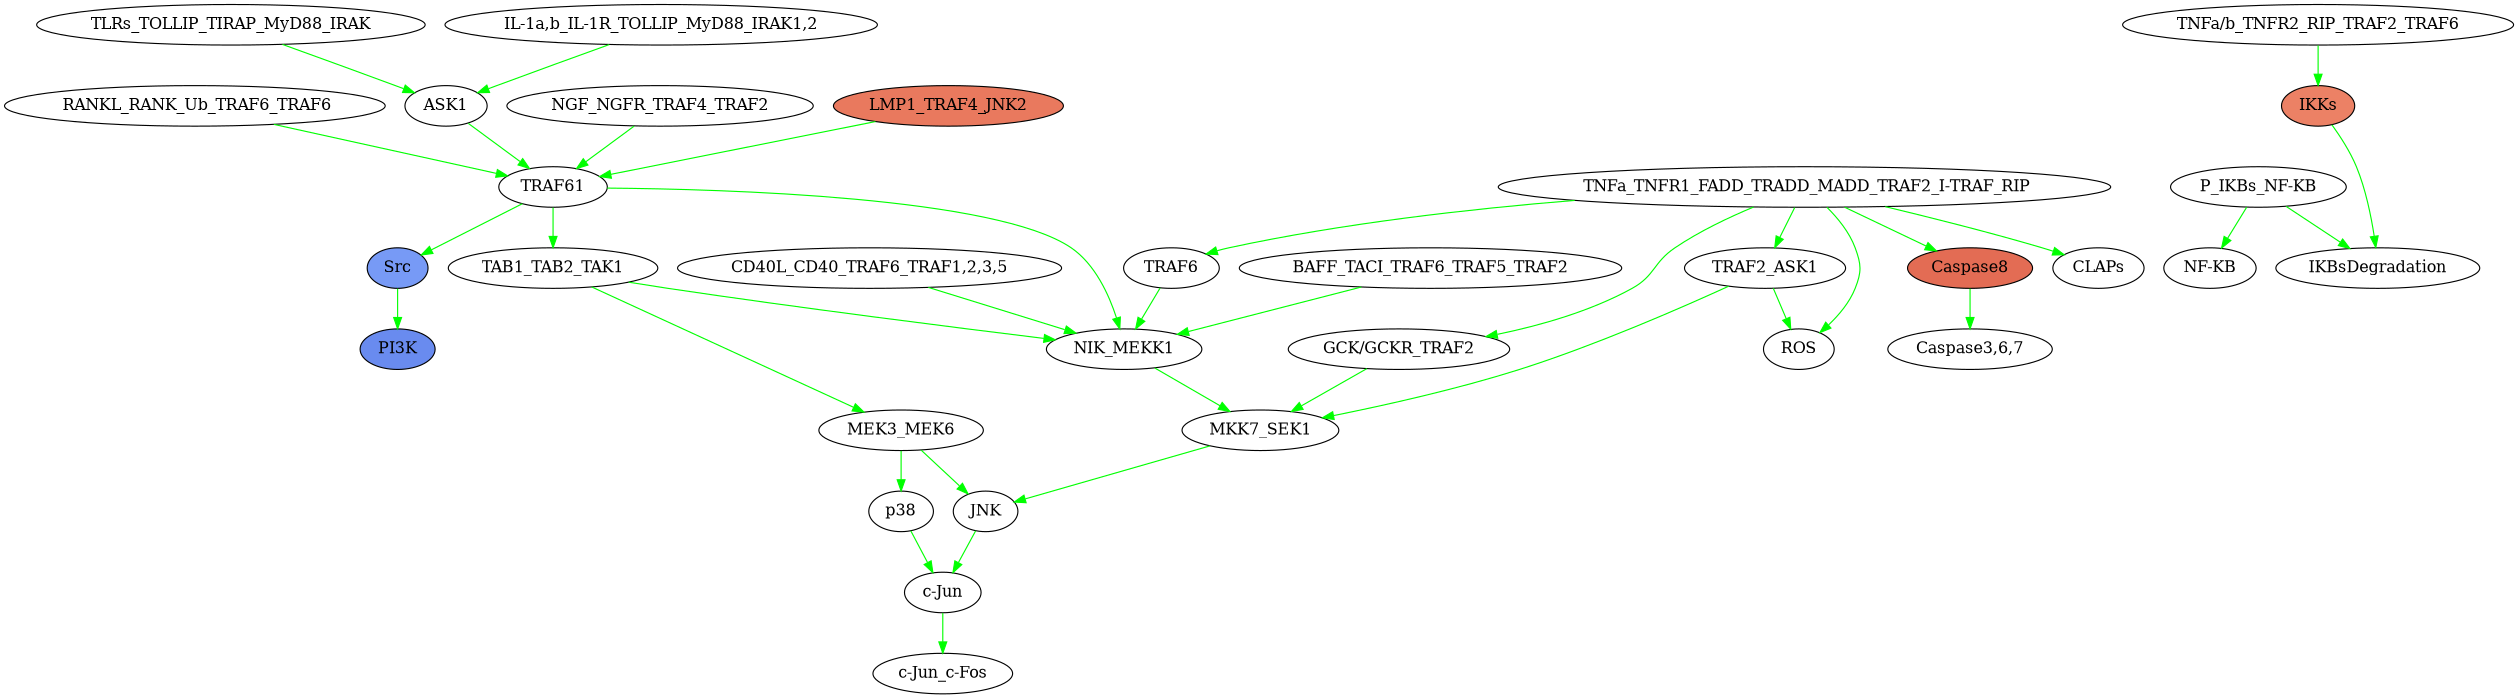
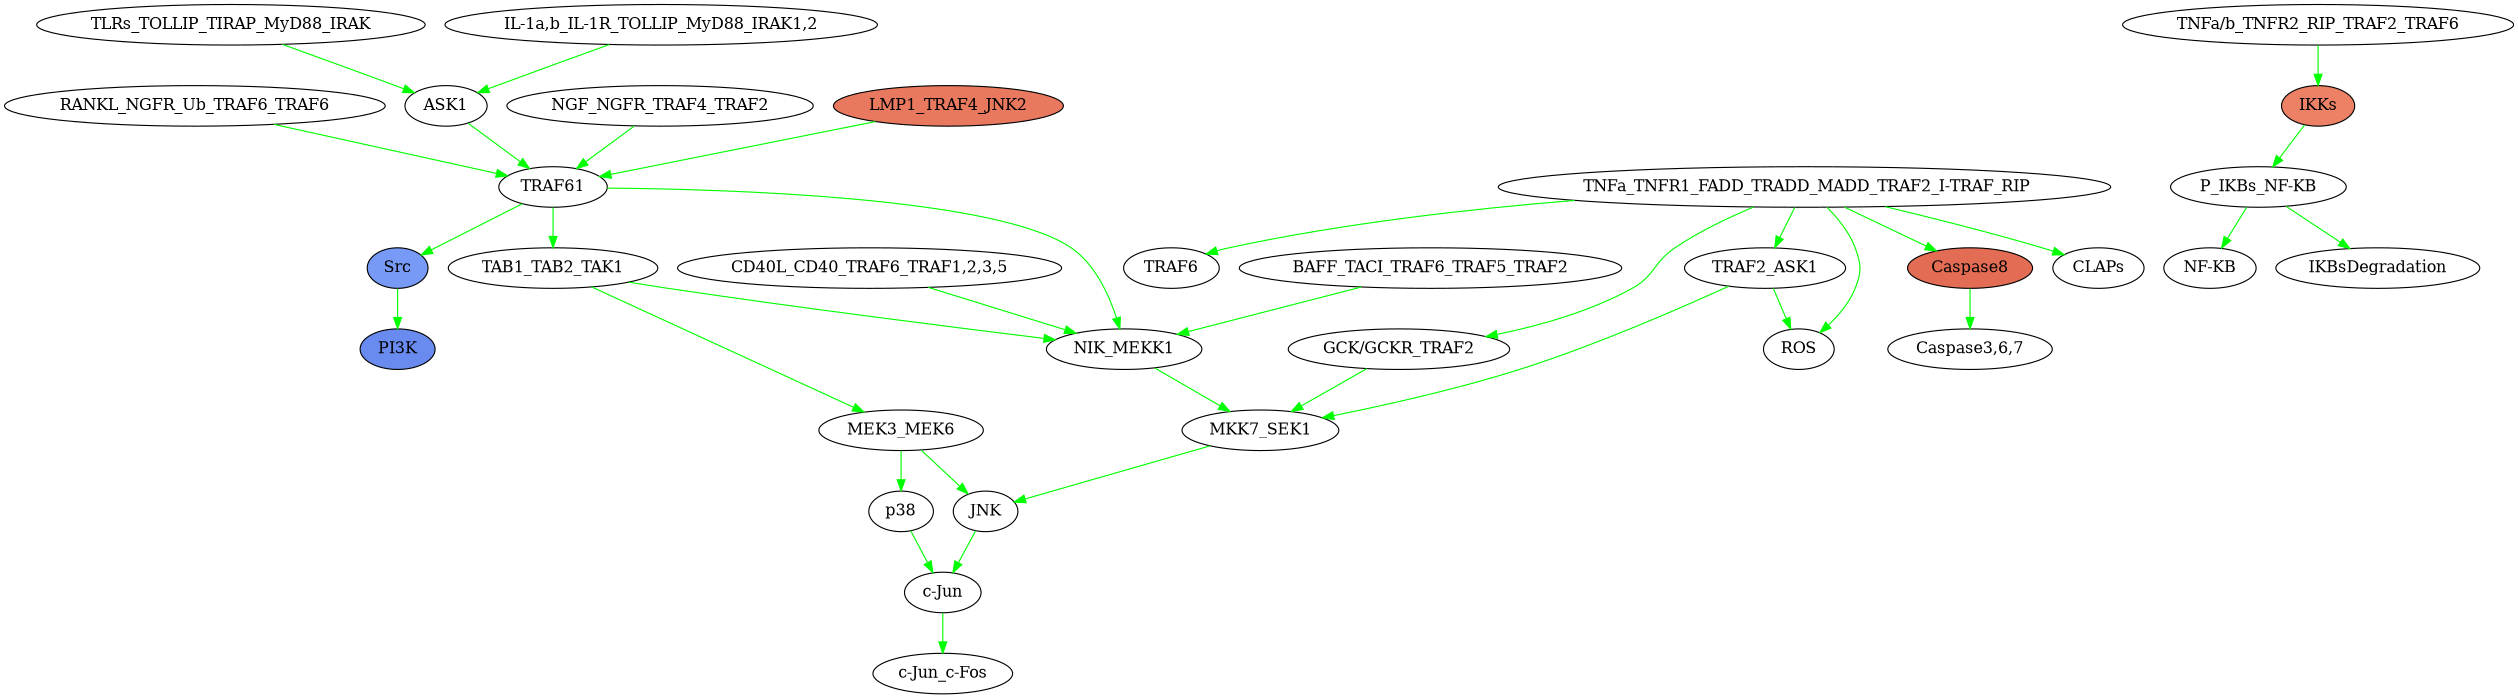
  strict digraph {
    node [color=black fillcolor="#ffffff" style=filled]
    edge [color=green]
    "CD40L_CD40_TRAF6_TRAF1,2,3,5"
    NIK_MEKK1
    MKK7_SEK1
    JNK
    IKKs [fillcolor="#EC8165"]
    "P_IKBs_NF-KB"
    "NF-KB"
    IKBsDegradation
    TRAF61 [color="" fillcolor="" style=""]
-   " RANKL_RANK_Ub_TRAF6_TRAF6"
+   " RANKL_RANK_Ub_TRAF6_TRAF6" [label=RANKL_NGFR_Ub_TRAF6_TRAF6]
    TAB1_TAB2_TAK1
    Src [fillcolor="#779AF6"]
    MEK3_MEK6
    PI3K [fillcolor="#698BEF"]
    p38
    "c-Jun"
    "c-Jun_c-Fos"
    TLRs_TOLLIP_TIRAP_MyD88_IRAK
    ASK1
    TRAF2_ASK1
    ROS
    "IL-1a,b_IL-1R_TOLLIP_MyD88_IRAK1,2"
    NGF_NGFR_TRAF4_TRAF2
    BAFF_TACI_TRAF6_TRAF5_TRAF2
    TRAF6
    Caspase8 [fillcolor="#E36C54"]
    "Caspase3,6,7"
    "TNFa/b_TNFR2_RIP_TRAF2_TRAF6"
    " TNFa_TNFR1_FADD_TRADD_MADD_TRAF2_I-TRAF_RIP"
    CLAPs
    "GCK/GCKR_TRAF2"
    n32 [fillcolor="#E9795E" label=LMP1_TRAF4_JNK2]
    "CD40L_CD40_TRAF6_TRAF1,2,3,5" -> NIK_MEKK1
    NIK_MEKK1 -> MKK7_SEK1
    MKK7_SEK1 -> JNK
    JNK -> "c-Jun"
-   IKKs -> IKBsDegradation
+   IKKs -> "P_IKBs_NF-KB"
    "P_IKBs_NF-KB" -> "NF-KB"
    "P_IKBs_NF-KB" -> IKBsDegradation
    TRAF61 -> NIK_MEKK1
    TRAF61 -> TAB1_TAB2_TAK1
    TRAF61 -> Src
    " RANKL_RANK_Ub_TRAF6_TRAF6" -> TRAF61
    TAB1_TAB2_TAK1 -> NIK_MEKK1
    TAB1_TAB2_TAK1 -> MEK3_MEK6
    Src -> PI3K
    MEK3_MEK6 -> JNK
    MEK3_MEK6 -> p38
    p38 -> "c-Jun"
    "c-Jun" -> "c-Jun_c-Fos"
    TLRs_TOLLIP_TIRAP_MyD88_IRAK -> ASK1
    ASK1 -> TRAF61
    TRAF2_ASK1 -> MKK7_SEK1
    TRAF2_ASK1 -> ROS
    "IL-1a,b_IL-1R_TOLLIP_MyD88_IRAK1,2" -> ASK1
    NGF_NGFR_TRAF4_TRAF2 -> TRAF61
    BAFF_TACI_TRAF6_TRAF5_TRAF2 -> NIK_MEKK1
-   TRAF6 -> NIK_MEKK1
    Caspase8 -> "Caspase3,6,7"
    "TNFa/b_TNFR2_RIP_TRAF2_TRAF6" -> IKKs
    " TNFa_TNFR1_FADD_TRADD_MADD_TRAF2_I-TRAF_RIP" -> TRAF2_ASK1
    " TNFa_TNFR1_FADD_TRADD_MADD_TRAF2_I-TRAF_RIP" -> ROS
    " TNFa_TNFR1_FADD_TRADD_MADD_TRAF2_I-TRAF_RIP" -> TRAF6
    " TNFa_TNFR1_FADD_TRADD_MADD_TRAF2_I-TRAF_RIP" -> Caspase8
    " TNFa_TNFR1_FADD_TRADD_MADD_TRAF2_I-TRAF_RIP" -> CLAPs
    " TNFa_TNFR1_FADD_TRADD_MADD_TRAF2_I-TRAF_RIP" -> "GCK/GCKR_TRAF2"
    "GCK/GCKR_TRAF2" -> MKK7_SEK1
    n32 -> TRAF61
  }
